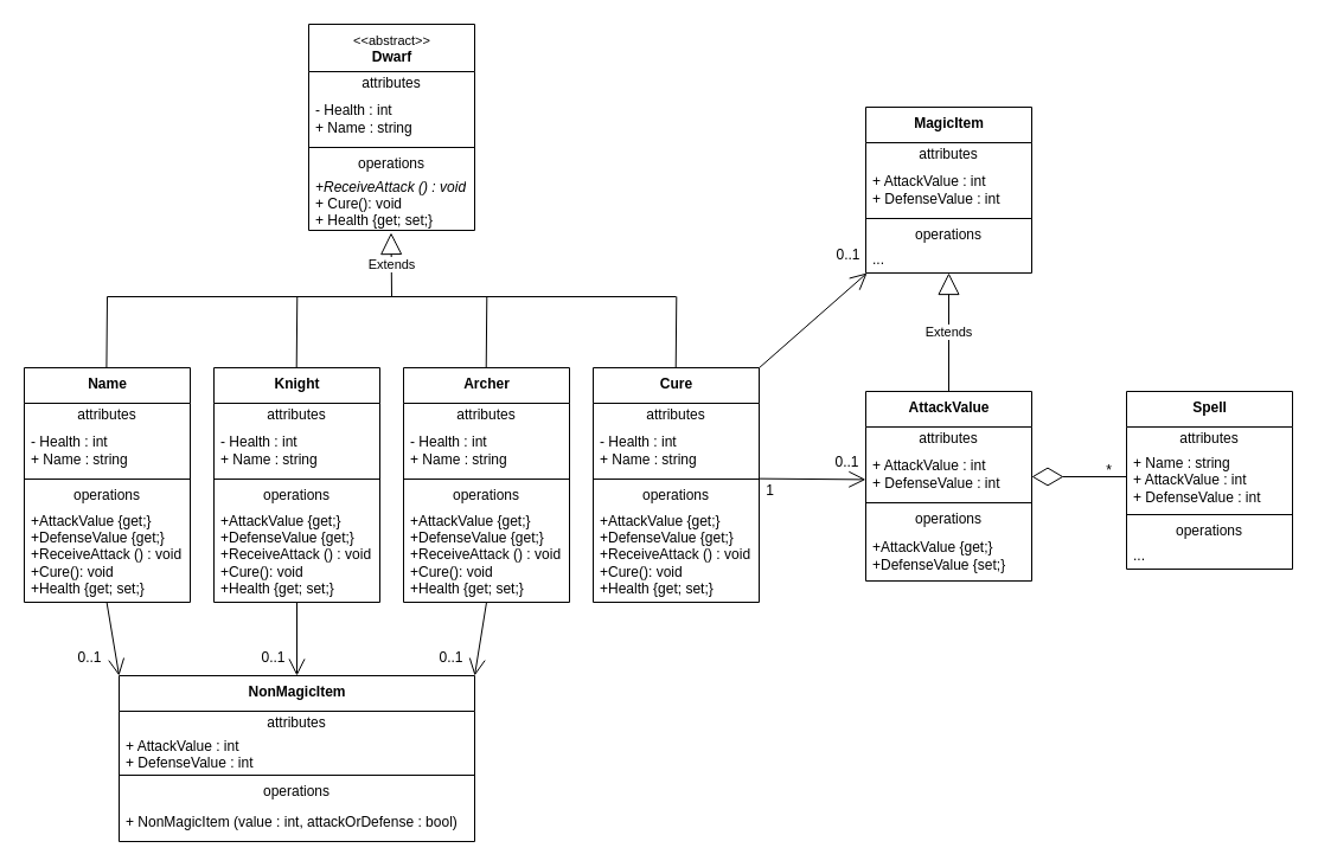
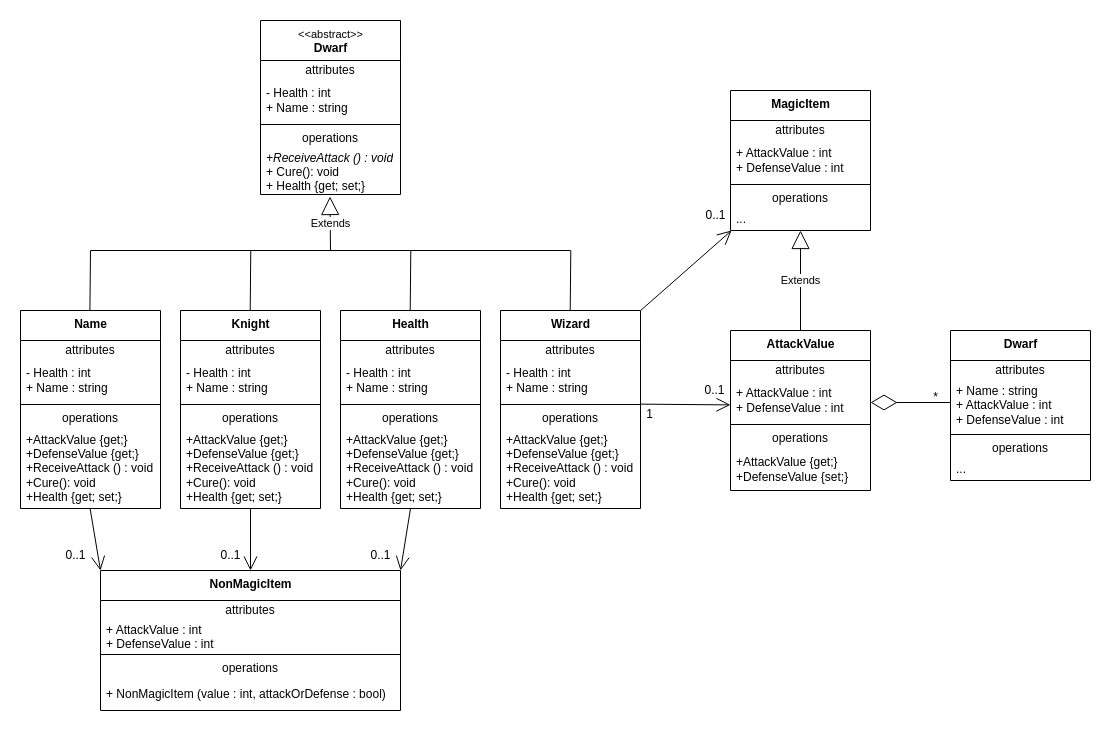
  <mxCell id="0" />
  <mxCell id="1" parent="0" />
- <mxCell id="2" value="&lt;b&gt;Archer&lt;/b&gt;" style="swimlane;fontStyle=0;align=center;verticalAlign=top;childLayout=stackLayout;horizontal=1;startSize=30;horizontalStack=0;resizeParent=1;resizeParentMax=0;resizeLast=0;collapsible=0;marginBottom=0;html=1;" parent="1" vertex="1"><mxGeometry x="340" y="310" width="140" height="198" as="geometry" /></mxCell>
+ <mxCell id="2" value="&lt;b&gt;Health&lt;/b&gt;" style="swimlane;fontStyle=0;align=center;verticalAlign=top;childLayout=stackLayout;horizontal=1;startSize=30;horizontalStack=0;resizeParent=1;resizeParentMax=0;resizeLast=0;collapsible=0;marginBottom=0;html=1;" parent="1" vertex="1"><mxGeometry x="340" y="310" width="140" height="198" as="geometry" /></mxCell>
  <mxCell id="3" value="attributes" style="text;html=1;strokeColor=none;fillColor=none;align=center;verticalAlign=middle;spacingLeft=4;spacingRight=4;overflow=hidden;rotatable=0;points=[[0,0.5],[1,0.5]];portConstraint=eastwest;" parent="2" vertex="1"><mxGeometry y="30" width="140" height="20" as="geometry" /></mxCell>
  <mxCell id="4" value="- Health : int&lt;br&gt;+ Name : string" style="text;html=1;strokeColor=none;fillColor=none;align=left;verticalAlign=middle;spacingLeft=4;spacingRight=4;overflow=hidden;rotatable=0;points=[[0,0.5],[1,0.5]];portConstraint=eastwest;" parent="2" vertex="1"><mxGeometry y="50" width="140" height="40" as="geometry" /></mxCell>
  <mxCell id="5" value="" style="line;strokeWidth=1;fillColor=none;align=left;verticalAlign=middle;spacingTop=-1;spacingLeft=3;spacingRight=3;rotatable=0;labelPosition=right;points=[];portConstraint=eastwest;" parent="2" vertex="1"><mxGeometry y="90" width="140" height="8" as="geometry" /></mxCell>
  <mxCell id="6" value="operations" style="text;html=1;strokeColor=none;fillColor=none;align=center;verticalAlign=middle;spacingLeft=4;spacingRight=4;overflow=hidden;rotatable=0;points=[[0,0.5],[1,0.5]];portConstraint=eastwest;" parent="2" vertex="1"><mxGeometry y="98" width="140" height="20" as="geometry" /></mxCell>
  <mxCell id="7" value="+AttackValue {get;}&lt;br&gt;+DefenseValue {get;}&lt;br&gt;+ReceiveAttack () : void&lt;br&gt;+Cure(): void&lt;br&gt;+Health {get; set;}" style="text;html=1;strokeColor=none;fillColor=none;align=left;verticalAlign=middle;spacingLeft=4;spacingRight=4;overflow=hidden;rotatable=0;points=[[0,0.5],[1,0.5]];portConstraint=eastwest;" parent="2" vertex="1"><mxGeometry y="118" width="140" height="80" as="geometry" /></mxCell>
  <mxCell id="8" value="&lt;b&gt;AttackValue&lt;/b&gt;" style="swimlane;fontStyle=0;align=center;verticalAlign=top;childLayout=stackLayout;horizontal=1;startSize=30;horizontalStack=0;resizeParent=1;resizeParentMax=0;resizeLast=0;collapsible=0;marginBottom=0;html=1;" parent="1" vertex="1"><mxGeometry x="730" y="330" width="140" height="160" as="geometry" /></mxCell>
  <mxCell id="9" value="attributes" style="text;html=1;strokeColor=none;fillColor=none;align=center;verticalAlign=middle;spacingLeft=4;spacingRight=4;overflow=hidden;rotatable=0;points=[[0,0.5],[1,0.5]];portConstraint=eastwest;" parent="8" vertex="1"><mxGeometry y="30" width="140" height="20" as="geometry" /></mxCell>
  <mxCell id="10" value="" style="endArrow=open;endFill=1;endSize=12;html=1;entryX=0.897;entryY=0.98;entryDx=0;entryDy=0;entryPerimeter=0;" edge="1" parent="8" target="29"><mxGeometry width="160" relative="1" as="geometry"><mxPoint x="-90" y="73.64" as="sourcePoint" /><mxPoint x="-10" y="74" as="targetPoint" /></mxGeometry></mxCell>
  <mxCell id="11" value="+ AttackValue : int&lt;br&gt;+ DefenseValue : int" style="text;html=1;strokeColor=none;fillColor=none;align=left;verticalAlign=middle;spacingLeft=4;spacingRight=4;overflow=hidden;rotatable=0;points=[[0,0.5],[1,0.5]];portConstraint=eastwest;" parent="8" vertex="1"><mxGeometry y="50" width="140" height="40" as="geometry" /></mxCell>
  <mxCell id="12" value="" style="line;strokeWidth=1;fillColor=none;align=left;verticalAlign=middle;spacingTop=-1;spacingLeft=3;spacingRight=3;rotatable=0;labelPosition=right;points=[];portConstraint=eastwest;" parent="8" vertex="1"><mxGeometry y="90" width="140" height="8" as="geometry" /></mxCell>
  <mxCell id="13" value="operations" style="text;html=1;strokeColor=none;fillColor=none;align=center;verticalAlign=middle;spacingLeft=4;spacingRight=4;overflow=hidden;rotatable=0;points=[[0,0.5],[1,0.5]];portConstraint=eastwest;" parent="8" vertex="1"><mxGeometry y="98" width="140" height="20" as="geometry" /></mxCell>
  <mxCell id="14" value="+AttackValue {get;}&lt;br&gt;+DefenseValue {set;}" style="text;html=1;strokeColor=none;fillColor=none;align=left;verticalAlign=middle;spacingLeft=4;spacingRight=4;overflow=hidden;rotatable=0;points=[[0,0.5],[1,0.5]];portConstraint=eastwest;" parent="8" vertex="1"><mxGeometry y="118" width="140" height="42" as="geometry" /></mxCell>
- <mxCell id="15" value="&lt;b&gt;Spell&lt;/b&gt;" style="swimlane;fontStyle=0;align=center;verticalAlign=top;childLayout=stackLayout;horizontal=1;startSize=30;horizontalStack=0;resizeParent=1;resizeParentMax=0;resizeLast=0;collapsible=0;marginBottom=0;html=1;" parent="1" vertex="1"><mxGeometry x="950" y="330" width="140" height="150" as="geometry" /></mxCell>
+ <mxCell id="15" value="&lt;b&gt;Dwarf&lt;/b&gt;" style="swimlane;fontStyle=0;align=center;verticalAlign=top;childLayout=stackLayout;horizontal=1;startSize=30;horizontalStack=0;resizeParent=1;resizeParentMax=0;resizeLast=0;collapsible=0;marginBottom=0;html=1;" parent="1" vertex="1"><mxGeometry x="950" y="330" width="140" height="150" as="geometry" /></mxCell>
  <mxCell id="16" value="attributes" style="text;html=1;strokeColor=none;fillColor=none;align=center;verticalAlign=middle;spacingLeft=4;spacingRight=4;overflow=hidden;rotatable=0;points=[[0,0.5],[1,0.5]];portConstraint=eastwest;" parent="15" vertex="1"><mxGeometry y="30" width="140" height="20" as="geometry" /></mxCell>
  <mxCell id="17" value="+ Name : string&lt;br&gt;+ AttackValue : int&lt;br&gt;+ DefenseValue : int" style="text;html=1;strokeColor=none;fillColor=none;align=left;verticalAlign=middle;spacingLeft=4;spacingRight=4;overflow=hidden;rotatable=0;points=[[0,0.5],[1,0.5]];portConstraint=eastwest;" parent="15" vertex="1"><mxGeometry y="50" width="140" height="50" as="geometry" /></mxCell>
  <mxCell id="18" value="" style="line;strokeWidth=1;fillColor=none;align=left;verticalAlign=middle;spacingTop=-1;spacingLeft=3;spacingRight=3;rotatable=0;labelPosition=right;points=[];portConstraint=eastwest;" parent="15" vertex="1"><mxGeometry y="100" width="140" height="8" as="geometry" /></mxCell>
  <mxCell id="19" value="operations" style="text;html=1;strokeColor=none;fillColor=none;align=center;verticalAlign=middle;spacingLeft=4;spacingRight=4;overflow=hidden;rotatable=0;points=[[0,0.5],[1,0.5]];portConstraint=eastwest;" parent="15" vertex="1"><mxGeometry y="108" width="140" height="20" as="geometry" /></mxCell>
  <mxCell id="20" value="..." style="text;html=1;strokeColor=none;fillColor=none;align=left;verticalAlign=middle;spacingLeft=4;spacingRight=4;overflow=hidden;rotatable=0;points=[[0,0.5],[1,0.5]];portConstraint=eastwest;" parent="15" vertex="1"><mxGeometry y="128" width="140" height="22" as="geometry" /></mxCell>
  <mxCell id="21" value="" style="endArrow=diamondThin;endFill=0;endSize=24;html=1;" parent="1" edge="1"><mxGeometry width="160" relative="1" as="geometry"><mxPoint x="950" y="402" as="sourcePoint" /><mxPoint x="870" y="402" as="targetPoint" /></mxGeometry></mxCell>
  <mxCell id="22" value="*" style="text;html=1;align=center;verticalAlign=middle;resizable=0;points=[];autosize=1;strokeColor=none;fillColor=none;" parent="1" vertex="1"><mxGeometry x="920" y="382" width="30" height="30" as="geometry" /></mxCell>
- <mxCell id="23" value="&lt;b&gt;Cure&lt;/b&gt;" style="swimlane;fontStyle=0;align=center;verticalAlign=top;childLayout=stackLayout;horizontal=1;startSize=30;horizontalStack=0;resizeParent=1;resizeParentMax=0;resizeLast=0;collapsible=0;marginBottom=0;html=1;" parent="1" vertex="1"><mxGeometry x="500" y="310" width="140" height="198" as="geometry" /></mxCell>
+ <mxCell id="23" value="&lt;b&gt;Wizard&lt;/b&gt;" style="swimlane;fontStyle=0;align=center;verticalAlign=top;childLayout=stackLayout;horizontal=1;startSize=30;horizontalStack=0;resizeParent=1;resizeParentMax=0;resizeLast=0;collapsible=0;marginBottom=0;html=1;" parent="1" vertex="1"><mxGeometry x="500" y="310" width="140" height="198" as="geometry" /></mxCell>
  <mxCell id="24" value="attributes" style="text;html=1;strokeColor=none;fillColor=none;align=center;verticalAlign=middle;spacingLeft=4;spacingRight=4;overflow=hidden;rotatable=0;points=[[0,0.5],[1,0.5]];portConstraint=eastwest;" parent="23" vertex="1"><mxGeometry y="30" width="140" height="20" as="geometry" /></mxCell>
  <mxCell id="25" value="- Health : int&lt;br&gt;+ Name : string" style="text;html=1;strokeColor=none;fillColor=none;align=left;verticalAlign=middle;spacingLeft=4;spacingRight=4;overflow=hidden;rotatable=0;points=[[0,0.5],[1,0.5]];portConstraint=eastwest;" parent="23" vertex="1"><mxGeometry y="50" width="140" height="40" as="geometry" /></mxCell>
  <mxCell id="26" value="" style="line;strokeWidth=1;fillColor=none;align=left;verticalAlign=middle;spacingTop=-1;spacingLeft=3;spacingRight=3;rotatable=0;labelPosition=right;points=[];portConstraint=eastwest;" parent="23" vertex="1"><mxGeometry y="90" width="140" height="8" as="geometry" /></mxCell>
  <mxCell id="27" value="operations" style="text;html=1;strokeColor=none;fillColor=none;align=center;verticalAlign=middle;spacingLeft=4;spacingRight=4;overflow=hidden;rotatable=0;points=[[0,0.5],[1,0.5]];portConstraint=eastwest;" parent="23" vertex="1"><mxGeometry y="98" width="140" height="20" as="geometry" /></mxCell>
  <mxCell id="28" value="+AttackValue {get;}&lt;br&gt;+DefenseValue {get;}&lt;br&gt;+ReceiveAttack () : void&lt;br&gt;+Cure(): void&lt;br&gt;+Health {get; set;}" style="text;html=1;strokeColor=none;fillColor=none;align=left;verticalAlign=middle;spacingLeft=4;spacingRight=4;overflow=hidden;rotatable=0;points=[[0,0.5],[1,0.5]];portConstraint=eastwest;" parent="23" vertex="1"><mxGeometry y="118" width="140" height="80" as="geometry" /></mxCell>
  <mxCell id="29" value="0..1" style="text;html=1;align=center;verticalAlign=middle;resizable=0;points=[];autosize=1;strokeColor=none;fillColor=none;" parent="1" vertex="1"><mxGeometry x="694" y="375" width="40" height="30" as="geometry" /></mxCell>
  <mxCell id="30" value="1" style="text;html=1;align=center;verticalAlign=middle;resizable=0;points=[];autosize=1;strokeColor=none;fillColor=none;" parent="1" vertex="1"><mxGeometry x="634" y="399" width="30" height="30" as="geometry" /></mxCell>
  <mxCell id="31" value="&lt;font style=&quot;font-size: 11px;&quot;&gt;&amp;lt;&amp;lt;abstract&amp;gt;&amp;gt;&lt;/font&gt;&lt;br&gt;&lt;b&gt;Dwarf&lt;/b&gt;" style="swimlane;fontStyle=0;align=center;verticalAlign=top;childLayout=stackLayout;horizontal=1;startSize=40;horizontalStack=0;resizeParent=1;resizeParentMax=0;resizeLast=0;collapsible=0;marginBottom=0;html=1;" parent="1" vertex="1"><mxGeometry x="260" y="20" width="140" height="174" as="geometry" /></mxCell>
  <mxCell id="32" value="attributes" style="text;html=1;strokeColor=none;fillColor=none;align=center;verticalAlign=middle;spacingLeft=4;spacingRight=4;overflow=hidden;rotatable=0;points=[[0,0.5],[1,0.5]];portConstraint=eastwest;" parent="31" vertex="1"><mxGeometry y="40" width="140" height="20" as="geometry" /></mxCell>
  <mxCell id="33" value="- Health : int&lt;br&gt;+ Name : string" style="text;html=1;strokeColor=none;fillColor=none;align=left;verticalAlign=middle;spacingLeft=4;spacingRight=4;overflow=hidden;rotatable=0;points=[[0,0.5],[1,0.5]];portConstraint=eastwest;" parent="31" vertex="1"><mxGeometry y="60" width="140" height="40" as="geometry" /></mxCell>
  <mxCell id="34" value="" style="line;strokeWidth=1;fillColor=none;align=left;verticalAlign=middle;spacingTop=-1;spacingLeft=3;spacingRight=3;rotatable=0;labelPosition=right;points=[];portConstraint=eastwest;" parent="31" vertex="1"><mxGeometry y="100" width="140" height="8" as="geometry" /></mxCell>
  <mxCell id="35" value="operations" style="text;html=1;strokeColor=none;fillColor=none;align=center;verticalAlign=middle;spacingLeft=4;spacingRight=4;overflow=hidden;rotatable=0;points=[[0,0.5],[1,0.5]];portConstraint=eastwest;" parent="31" vertex="1"><mxGeometry y="108" width="140" height="20" as="geometry" /></mxCell>
  <mxCell id="36" value="&lt;i&gt;+ReceiveAttack () : void&lt;/i&gt;&lt;br&gt;+ Cure(): void&lt;br&gt;+ Health {get; set;}" style="text;html=1;strokeColor=none;fillColor=none;align=left;verticalAlign=middle;spacingLeft=4;spacingRight=4;overflow=hidden;rotatable=0;points=[[0,0.5],[1,0.5]];portConstraint=eastwest;" parent="31" vertex="1"><mxGeometry y="128" width="140" height="46" as="geometry" /></mxCell>
  <mxCell id="37" value="&lt;b&gt;Knight&lt;/b&gt;" style="swimlane;fontStyle=0;align=center;verticalAlign=top;childLayout=stackLayout;horizontal=1;startSize=30;horizontalStack=0;resizeParent=1;resizeParentMax=0;resizeLast=0;collapsible=0;marginBottom=0;html=1;" parent="1" vertex="1"><mxGeometry y="310" width="140" height="198" as="geometry" x="180" /></mxCell>
  <mxCell id="38" value="attributes" style="text;html=1;strokeColor=none;fillColor=none;align=center;verticalAlign=middle;spacingLeft=4;spacingRight=4;overflow=hidden;rotatable=0;points=[[0,0.5],[1,0.5]];portConstraint=eastwest;" parent="37" vertex="1"><mxGeometry y="30" width="140" height="20" as="geometry" /></mxCell>
  <mxCell id="39" value="- Health : int&lt;br&gt;+ Name : string" style="text;html=1;strokeColor=none;fillColor=none;align=left;verticalAlign=middle;spacingLeft=4;spacingRight=4;overflow=hidden;rotatable=0;points=[[0,0.5],[1,0.5]];portConstraint=eastwest;" parent="37" vertex="1"><mxGeometry y="50" width="140" height="40" as="geometry" /></mxCell>
  <mxCell id="40" value="" style="line;strokeWidth=1;fillColor=none;align=left;verticalAlign=middle;spacingTop=-1;spacingLeft=3;spacingRight=3;rotatable=0;labelPosition=right;points=[];portConstraint=eastwest;" parent="37" vertex="1"><mxGeometry y="90" width="140" height="8" as="geometry" /></mxCell>
  <mxCell id="41" value="operations" style="text;html=1;strokeColor=none;fillColor=none;align=center;verticalAlign=middle;spacingLeft=4;spacingRight=4;overflow=hidden;rotatable=0;points=[[0,0.5],[1,0.5]];portConstraint=eastwest;" parent="37" vertex="1"><mxGeometry y="98" width="140" height="20" as="geometry" /></mxCell>
  <mxCell id="42" value="+AttackValue {get;}&lt;br&gt;+DefenseValue {get;}&lt;br&gt;+ReceiveAttack () : void&lt;br&gt;+Cure(): void&lt;br&gt;+Health {get; set;}" style="text;html=1;strokeColor=none;fillColor=none;align=left;verticalAlign=middle;spacingLeft=4;spacingRight=4;overflow=hidden;rotatable=0;points=[[0,0.5],[1,0.5]];portConstraint=eastwest;" parent="37" vertex="1"><mxGeometry y="118" width="140" height="80" as="geometry" /></mxCell>
  <mxCell id="43" value="&lt;b&gt;Name&lt;/b&gt;" style="swimlane;fontStyle=0;align=center;verticalAlign=top;childLayout=stackLayout;horizontal=1;startSize=30;horizontalStack=0;resizeParent=1;resizeParentMax=0;resizeLast=0;collapsible=0;marginBottom=0;html=1;" parent="1" vertex="1"><mxGeometry x="20" y="310" width="140" height="198" as="geometry" /></mxCell>
  <mxCell id="44" value="attributes" style="text;html=1;strokeColor=none;fillColor=none;align=center;verticalAlign=middle;spacingLeft=4;spacingRight=4;overflow=hidden;rotatable=0;points=[[0,0.5],[1,0.5]];portConstraint=eastwest;" parent="43" vertex="1"><mxGeometry y="30" width="140" height="20" as="geometry" /></mxCell>
  <mxCell id="45" value="- Health : int&lt;br&gt;+ Name : string" style="text;html=1;strokeColor=none;fillColor=none;align=left;verticalAlign=middle;spacingLeft=4;spacingRight=4;overflow=hidden;rotatable=0;points=[[0,0.5],[1,0.5]];portConstraint=eastwest;" parent="43" vertex="1"><mxGeometry y="50" width="140" height="40" as="geometry" /></mxCell>
  <mxCell id="46" value="" style="line;strokeWidth=1;fillColor=none;align=left;verticalAlign=middle;spacingTop=-1;spacingLeft=3;spacingRight=3;rotatable=0;labelPosition=right;points=[];portConstraint=eastwest;" parent="43" vertex="1"><mxGeometry y="90" width="140" height="8" as="geometry" /></mxCell>
  <mxCell id="47" value="operations" style="text;html=1;strokeColor=none;fillColor=none;align=center;verticalAlign=middle;spacingLeft=4;spacingRight=4;overflow=hidden;rotatable=0;points=[[0,0.5],[1,0.5]];portConstraint=eastwest;" parent="43" vertex="1"><mxGeometry y="98" width="140" height="20" as="geometry" /></mxCell>
  <mxCell id="48" value="+AttackValue {get;}&lt;br&gt;+DefenseValue {get;}&lt;br&gt;+ReceiveAttack () : void&lt;br&gt;+Cure(): void&lt;br&gt;+Health {get; set;}" style="text;html=1;strokeColor=none;fillColor=none;align=left;verticalAlign=middle;spacingLeft=4;spacingRight=4;overflow=hidden;rotatable=0;points=[[0,0.5],[1,0.5]];portConstraint=eastwest;" parent="43" vertex="1"><mxGeometry y="118" width="140" height="80" as="geometry" /></mxCell>
  <mxCell id="49" value="Extends" style="endArrow=block;endSize=16;endFill=0;html=1;" parent="1" edge="1"><mxGeometry width="160" relative="1" as="geometry"><mxPoint x="330" y="250" as="sourcePoint" /><mxPoint x="329.5" y="196" as="targetPoint" /></mxGeometry></mxCell>
  <mxCell id="50" value="" style="html=1;verticalAlign=bottom;labelBackgroundColor=none;endArrow=none;endFill=0;endSize=6;align=left;" parent="1" edge="1"><mxGeometry x="-1" relative="1" as="geometry"><mxPoint x="90" y="250" as="sourcePoint" /><mxPoint x="570" y="250" as="targetPoint" /></mxGeometry></mxCell>
  <mxCell id="51" value="" style="html=1;verticalAlign=bottom;labelBackgroundColor=none;endArrow=none;endFill=0;endSize=6;align=left;" parent="1" edge="1"><mxGeometry x="-1" relative="1" as="geometry"><mxPoint x="89.41" y="310" as="sourcePoint" /><mxPoint x="90" y="250" as="targetPoint" /></mxGeometry></mxCell>
  <mxCell id="52" value="" style="html=1;verticalAlign=bottom;labelBackgroundColor=none;endArrow=none;endFill=0;endSize=6;align=left;" parent="1" edge="1"><mxGeometry x="-1" relative="1" as="geometry"><mxPoint x="249.7" y="310" as="sourcePoint" /><mxPoint x="250.29" y="250" as="targetPoint" /></mxGeometry></mxCell>
  <mxCell id="53" value="" style="html=1;verticalAlign=bottom;labelBackgroundColor=none;endArrow=none;endFill=0;endSize=6;align=left;" parent="1" edge="1"><mxGeometry x="-1" relative="1" as="geometry"><mxPoint x="409.71" y="310" as="sourcePoint" /><mxPoint x="410.3" y="250" as="targetPoint" /></mxGeometry></mxCell>
  <mxCell id="54" value="" style="html=1;verticalAlign=bottom;labelBackgroundColor=none;endArrow=none;endFill=0;endSize=6;align=left;" parent="1" edge="1"><mxGeometry x="-1" relative="1" as="geometry"><mxPoint x="569.71" y="310" as="sourcePoint" /><mxPoint x="570.3" y="250" as="targetPoint" /></mxGeometry></mxCell>
  <mxCell id="55" value="&lt;b&gt;NonMagicItem&lt;/b&gt;" style="swimlane;fontStyle=0;align=center;verticalAlign=top;childLayout=stackLayout;horizontal=1;startSize=30;horizontalStack=0;resizeParent=1;resizeParentMax=0;resizeLast=0;collapsible=0;marginBottom=0;html=1;" parent="1" vertex="1"><mxGeometry x="100" y="570" width="300" height="140" as="geometry" /></mxCell>
  <mxCell id="56" value="attributes" style="text;html=1;strokeColor=none;fillColor=none;align=center;verticalAlign=middle;spacingLeft=4;spacingRight=4;overflow=hidden;rotatable=0;points=[[0,0.5],[1,0.5]];portConstraint=eastwest;" parent="55" vertex="1"><mxGeometry y="30" width="300" height="20" as="geometry" /></mxCell>
  <mxCell id="57" value="+ AttackValue : int&lt;br&gt;+ DefenseValue : int" style="text;html=1;strokeColor=none;fillColor=none;align=left;verticalAlign=middle;spacingLeft=4;spacingRight=4;overflow=hidden;rotatable=0;points=[[0,0.5],[1,0.5]];portConstraint=eastwest;" parent="55" vertex="1"><mxGeometry y="50" width="300" height="30" as="geometry" /></mxCell>
  <mxCell id="58" value="" style="line;strokeWidth=1;fillColor=none;align=left;verticalAlign=middle;spacingTop=-1;spacingLeft=3;spacingRight=3;rotatable=0;labelPosition=right;points=[];portConstraint=eastwest;" parent="55" vertex="1"><mxGeometry y="80" width="300" height="8" as="geometry" /></mxCell>
  <mxCell id="59" value="operations" style="text;html=1;strokeColor=none;fillColor=none;align=center;verticalAlign=middle;spacingLeft=4;spacingRight=4;overflow=hidden;rotatable=0;points=[[0,0.5],[1,0.5]];portConstraint=eastwest;" parent="55" vertex="1"><mxGeometry y="88" width="300" height="20" as="geometry" /></mxCell>
  <mxCell id="60" value="+ NonMagicItem (value : int, attackOrDefense : bool)" style="text;html=1;strokeColor=none;fillColor=none;align=left;verticalAlign=middle;spacingLeft=4;spacingRight=4;overflow=hidden;rotatable=0;points=[[0,0.5],[1,0.5]];portConstraint=eastwest;" parent="55" vertex="1"><mxGeometry y="108" width="300" height="32" as="geometry" /></mxCell>
  <mxCell id="61" value="&lt;b&gt;MagicItem&lt;/b&gt;" style="swimlane;fontStyle=0;align=center;verticalAlign=top;childLayout=stackLayout;horizontal=1;startSize=30;horizontalStack=0;resizeParent=1;resizeParentMax=0;resizeLast=0;collapsible=0;marginBottom=0;html=1;" parent="1" vertex="1"><mxGeometry x="730" y="90" width="140" height="140" as="geometry" /></mxCell>
  <mxCell id="62" value="attributes" style="text;html=1;strokeColor=none;fillColor=none;align=center;verticalAlign=middle;spacingLeft=4;spacingRight=4;overflow=hidden;rotatable=0;points=[[0,0.5],[1,0.5]];portConstraint=eastwest;" parent="61" vertex="1"><mxGeometry y="30" width="140" height="20" as="geometry" /></mxCell>
  <mxCell id="63" value="+ AttackValue : int&lt;br&gt;+ DefenseValue : int" style="text;html=1;strokeColor=none;fillColor=none;align=left;verticalAlign=middle;spacingLeft=4;spacingRight=4;overflow=hidden;rotatable=0;points=[[0,0.5],[1,0.5]];portConstraint=eastwest;" parent="61" vertex="1"><mxGeometry y="50" width="140" height="40" as="geometry" /></mxCell>
  <mxCell id="64" value="" style="line;strokeWidth=1;fillColor=none;align=left;verticalAlign=middle;spacingTop=-1;spacingLeft=3;spacingRight=3;rotatable=0;labelPosition=right;points=[];portConstraint=eastwest;" parent="61" vertex="1"><mxGeometry y="90" width="140" height="8" as="geometry" /></mxCell>
  <mxCell id="65" value="operations" style="text;html=1;strokeColor=none;fillColor=none;align=center;verticalAlign=middle;spacingLeft=4;spacingRight=4;overflow=hidden;rotatable=0;points=[[0,0.5],[1,0.5]];portConstraint=eastwest;" parent="61" vertex="1"><mxGeometry y="98" width="140" height="20" as="geometry" /></mxCell>
  <mxCell id="66" value="..." style="text;html=1;strokeColor=none;fillColor=none;align=left;verticalAlign=middle;spacingLeft=4;spacingRight=4;overflow=hidden;rotatable=0;points=[[0,0.5],[1,0.5]];portConstraint=eastwest;" parent="61" vertex="1"><mxGeometry y="118" width="140" height="22" as="geometry" /></mxCell>
  <mxCell id="67" value="Extends" style="endArrow=block;endSize=16;endFill=0;html=1;exitX=0.5;exitY=0;exitDx=0;exitDy=0;" parent="1" source="8" edge="1"><mxGeometry width="160" relative="1" as="geometry"><mxPoint x="799.72" y="250" as="sourcePoint" /><mxPoint x="800" y="230" as="targetPoint" /></mxGeometry></mxCell>
  <mxCell id="68" value="0..1" style="text;html=1;align=center;verticalAlign=middle;resizable=0;points=[];autosize=1;strokeColor=none;fillColor=none;" parent="1" vertex="1"><mxGeometry x="360" y="540" width="40" height="30" as="geometry" /></mxCell>
  <mxCell id="69" value="0..1" style="text;html=1;align=center;verticalAlign=middle;resizable=0;points=[];autosize=1;strokeColor=none;fillColor=none;" parent="1" vertex="1"><mxGeometry x="695" y="200" width="40" height="30" as="geometry" /></mxCell>
  <mxCell id="70" value="0..1" style="text;html=1;align=center;verticalAlign=middle;resizable=0;points=[];autosize=1;strokeColor=none;fillColor=none;" parent="1" vertex="1"><mxGeometry x="210" y="540" width="40" height="30" as="geometry" /></mxCell>
  <mxCell id="71" value="0..1" style="text;html=1;align=center;verticalAlign=middle;resizable=0;points=[];autosize=1;strokeColor=none;fillColor=none;" parent="1" vertex="1"><mxGeometry x="55" y="540" width="40" height="30" as="geometry" /></mxCell>
  <mxCell id="72" value="" style="endArrow=open;endFill=1;endSize=12;html=1;entryX=0.901;entryY=1.001;entryDx=0;entryDy=0;entryPerimeter=0;" edge="1" parent="1" target="69"><mxGeometry width="160" relative="1" as="geometry"><mxPoint x="640.12" y="310" as="sourcePoint" /><mxPoint x="730" y="310.76" as="targetPoint" /></mxGeometry></mxCell>
  <mxCell id="73" value="" style="endArrow=open;endFill=1;endSize=12;html=1;" edge="1" parent="1"><mxGeometry width="160" relative="1" as="geometry"><mxPoint x="410" y="508" as="sourcePoint" /><mxPoint x="400" y="570" as="targetPoint" /></mxGeometry></mxCell>
  <mxCell id="74" value="" style="endArrow=open;endFill=1;endSize=12;html=1;entryX=0.5;entryY=0;entryDx=0;entryDy=0;exitX=0.5;exitY=0.997;exitDx=0;exitDy=0;exitPerimeter=0;" edge="1" parent="1" source="42" target="55"><mxGeometry width="160" relative="1" as="geometry"><mxPoint x="255" y="508" as="sourcePoint" /><mxPoint x="245" y="570" as="targetPoint" /></mxGeometry></mxCell>
  <mxCell id="75" value="" style="endArrow=open;endFill=1;endSize=12;html=1;entryX=0;entryY=0;entryDx=0;entryDy=0;exitX=0.497;exitY=1;exitDx=0;exitDy=0;exitPerimeter=0;" edge="1" parent="1" source="48" target="55"><mxGeometry width="160" relative="1" as="geometry"><mxPoint x="90" y="510" as="sourcePoint" /><mxPoint x="80" y="562.24" as="targetPoint" /></mxGeometry></mxCell>
